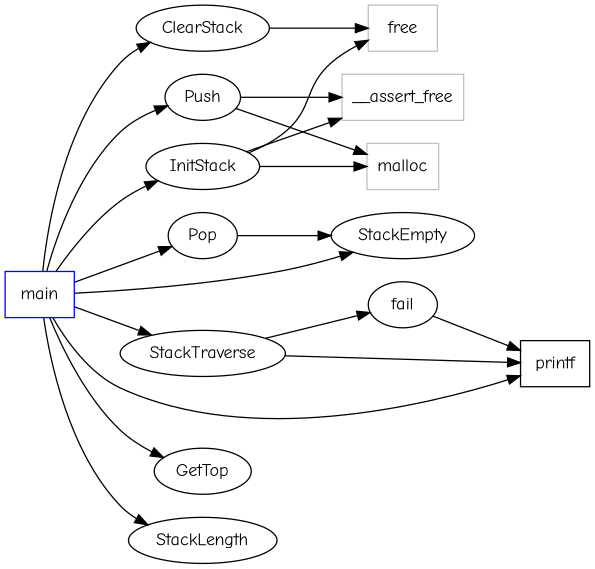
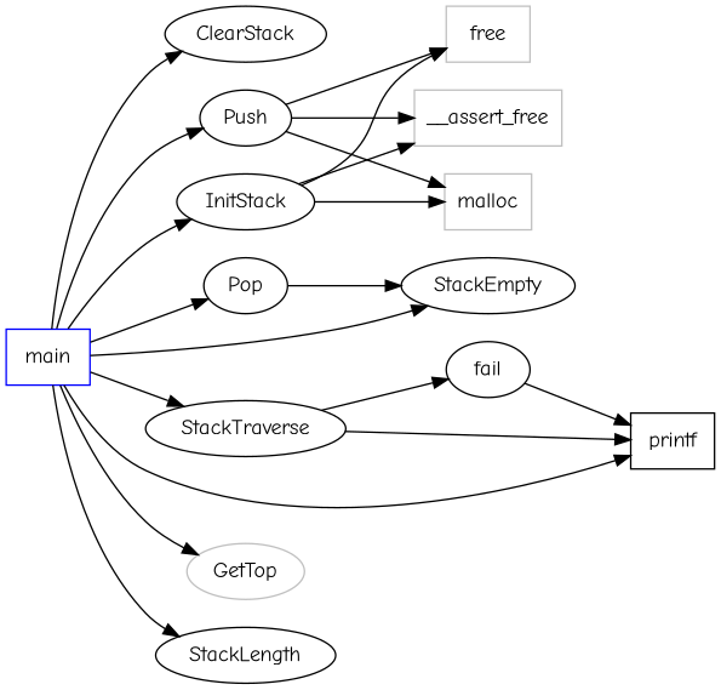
  digraph {
    fontname="Comic Neue"
    rankdir=LR
    node [fontname="Comic Neue"]
    edge [fontname="Comic Neue"]
    main [color=blue shape=box]
    ClearStack
    InitStack
    Pop
    StackEmpty
    Push
    StackTraverse
    printf [color=black shape=box]
-   GetTop
+   GetTop [color=grey]
    StackLength
    free [color=grey shape=box]
    malloc [color=grey shape=box]
    n13 [color=grey label=__assert_free shape=box]
    n14 [label=fail]
    main -> ClearStack
    main -> InitStack
    main -> Pop
    main -> StackEmpty
    main -> Push
    main -> StackTraverse
    main -> printf
    main -> GetTop
    main -> StackLength
-   ClearStack -> free
+   Push -> free
    InitStack -> free
    InitStack -> malloc
    InitStack -> n13
    Pop -> StackEmpty
    Push -> malloc
    Push -> n13
    StackTraverse -> printf
    StackTraverse -> n14
    n14 -> printf
  }
